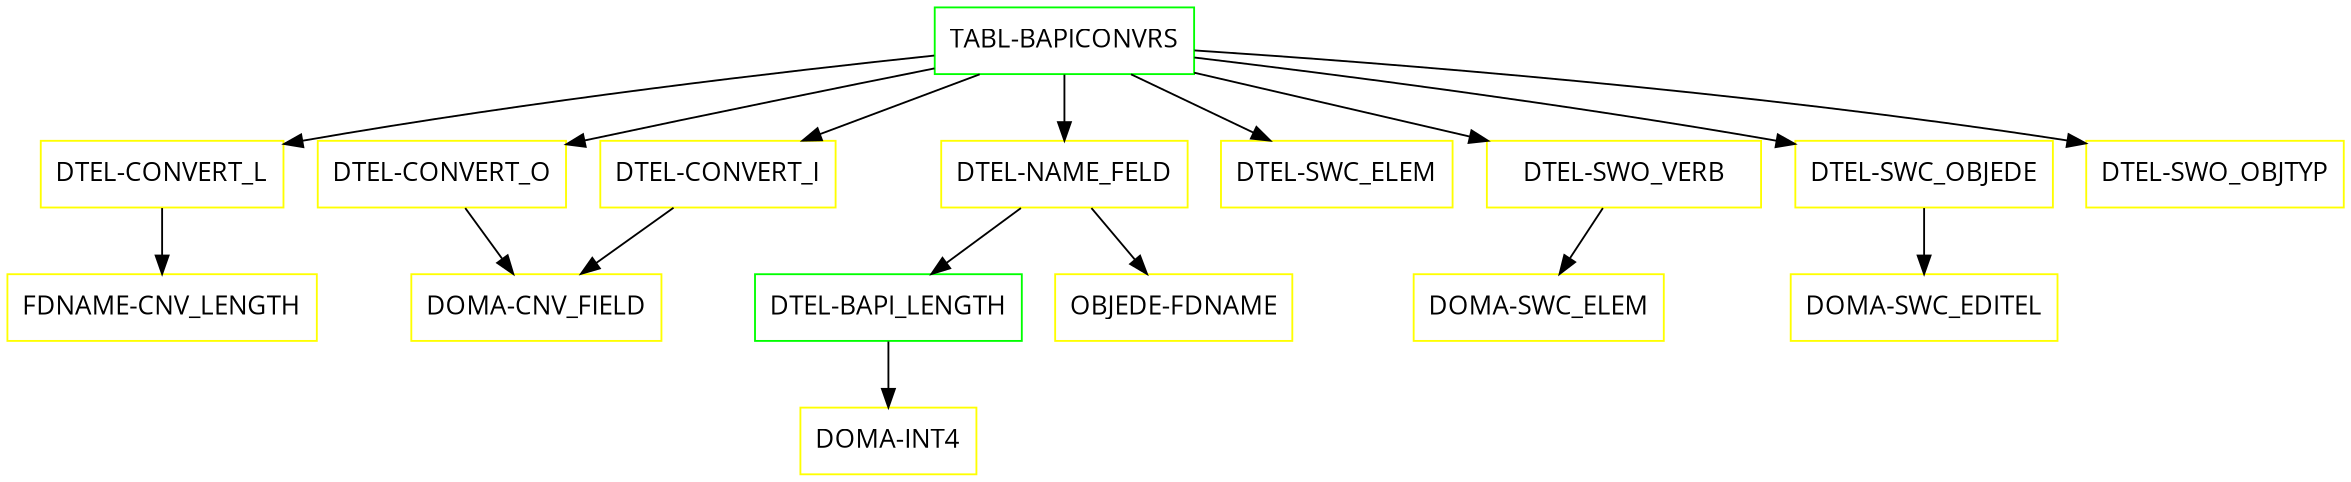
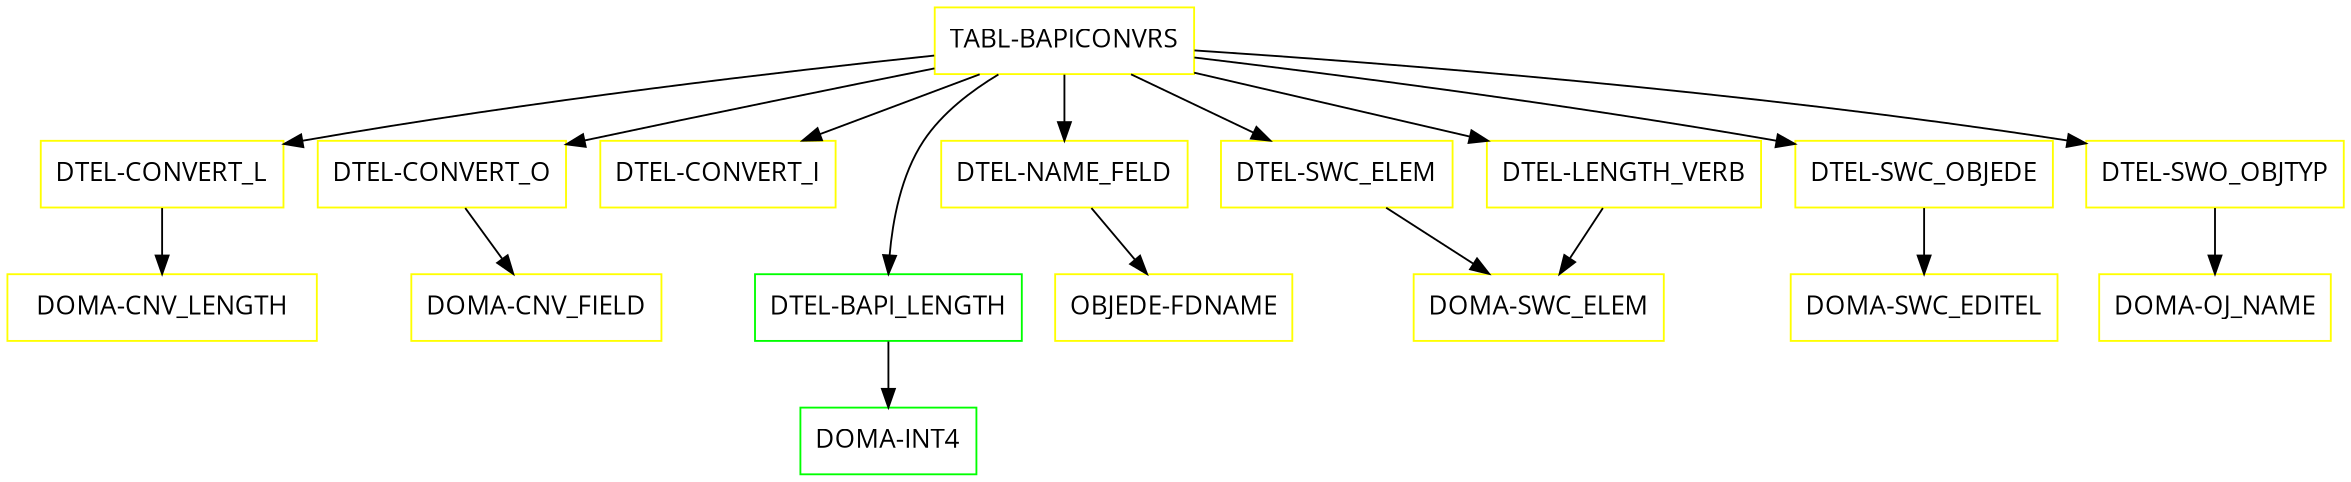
  digraph {
    fontname="Open Sans"
    node [color=yellow fontname="Open Sans" shape=box]
    edge [fontname="Open Sans"]
-   "TABL-BAPICONVRS" [color=green]
+   "TABL-BAPICONVRS"
    "DTEL-CONVERT_L"
    "DTEL-CONVERT_O"
    "DTEL-CONVERT_I"
    n5 [color=green label="DTEL-BAPI_LENGTH"]
    "DTEL-NAME_FELD"
    "DTEL-SWC_ELEM"
-   "DTEL-SWO_VERB"
+   "DTEL-SWO_VERB" [label="DTEL-LENGTH_VERB"]
    "DTEL-SWC_OBJEDE"
    "DTEL-SWO_OBJTYP"
-   "DOMA-CNV_LENGTH" [label="FDNAME-CNV_LENGTH"]
+   "DOMA-CNV_LENGTH"
    "DOMA-CNV_FIELD"
-   "DOMA-INT4"
+   "DOMA-INT4" [color=green]
    n14 [label="OBJEDE-FDNAME"]
    "DOMA-SWC_ELEM"
    "DOMA-SWC_EDITEL"
+   "DOMA-OJ_NAME"
    "TABL-BAPICONVRS" -> "DTEL-CONVERT_L"
    "TABL-BAPICONVRS" -> "DTEL-CONVERT_O"
    "TABL-BAPICONVRS" -> "DTEL-CONVERT_I"
-   "DTEL-NAME_FELD" -> n5
+   "TABL-BAPICONVRS" -> n5
    "TABL-BAPICONVRS" -> "DTEL-NAME_FELD"
    "TABL-BAPICONVRS" -> "DTEL-SWC_ELEM"
    "TABL-BAPICONVRS" -> "DTEL-SWO_VERB"
    "TABL-BAPICONVRS" -> "DTEL-SWC_OBJEDE"
    "TABL-BAPICONVRS" -> "DTEL-SWO_OBJTYP"
    "DTEL-CONVERT_L" -> "DOMA-CNV_LENGTH"
    "DTEL-CONVERT_O" -> "DOMA-CNV_FIELD"
-   "DTEL-CONVERT_I" -> "DOMA-CNV_FIELD"
    n5 -> "DOMA-INT4"
    "DTEL-NAME_FELD" -> n14
+   "DTEL-SWC_ELEM" -> "DOMA-SWC_ELEM"
    "DTEL-SWO_VERB" -> "DOMA-SWC_ELEM"
    "DTEL-SWC_OBJEDE" -> "DOMA-SWC_EDITEL"
+   "DTEL-SWO_OBJTYP" -> "DOMA-OJ_NAME"
  }
